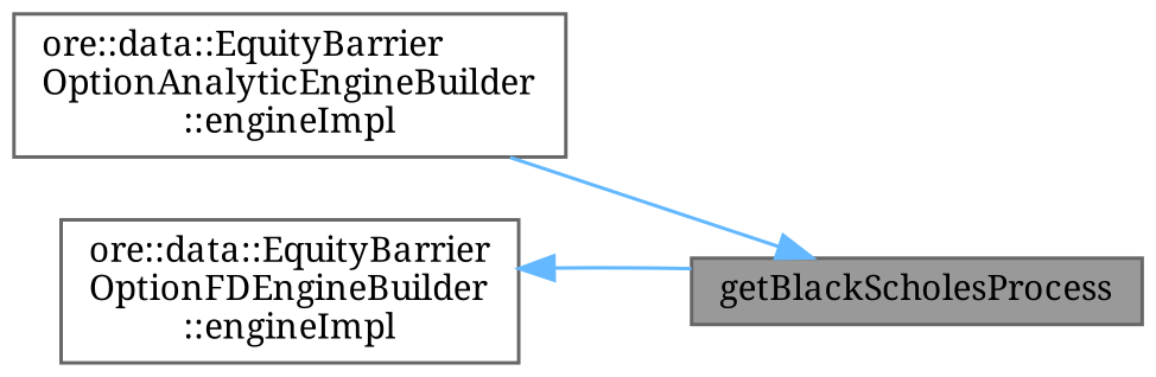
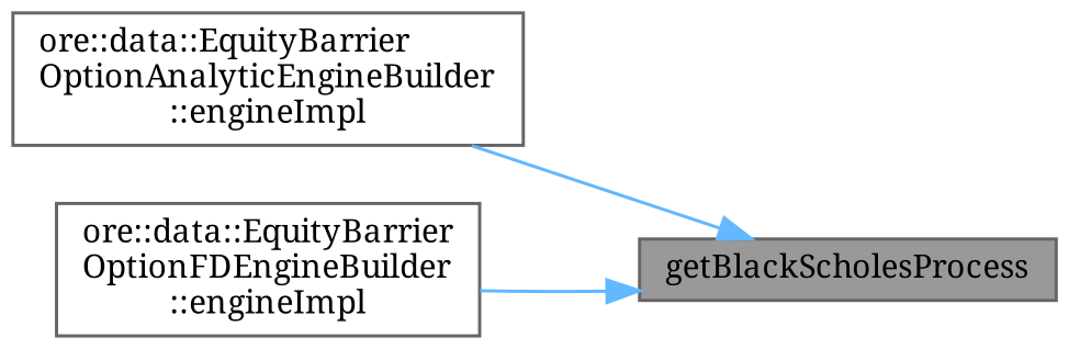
  digraph {
    rankdir=RL
    fontname="Noto Serif"
    node [color=grey40 fillcolor=white fontname="Noto Serif" fontsize=10 shape=box style=filled]
    edge [color=steelblue1 dir=back fontname="Noto Serif" fontsize=10 labelfontname=Helvetica labelfontsize=10 style=solid]
    n1 [color=gray40 fillcolor=grey60 fontcolor=black height=0.2 label=getBlackScholesProcess width=0.4]
    n2 [height=0.2 label="ore::data::EquityBarrier\lOptionAnalyticEngineBuilder\l::engineImpl" width=0.4]
    n3 [height=0.2 label="ore::data::EquityBarrier\lOptionFDEngineBuilder\l::engineImpl" width=0.4]
    n1 -> n2
-   n3 -> n1
+   n1 -> n3
  }
